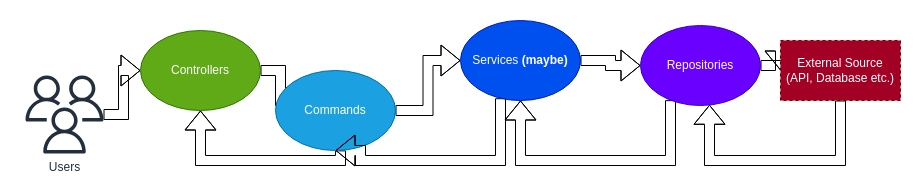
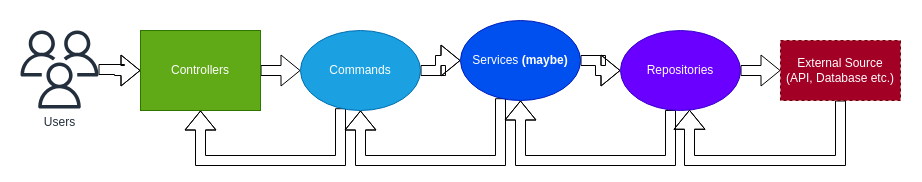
  <mxCell id="0" />
  <mxCell id="1" parent="0" />
  <mxCell id="2" style="edgeStyle=orthogonalEdgeStyle;shape=flexArrow;rounded=0;orthogonalLoop=1;jettySize=auto;html=1;entryX=0;entryY=0.5;entryDx=0;entryDy=0;" edge="1" parent="1" source="3" target="8"><mxGeometry relative="1" as="geometry" /></mxCell>
- <mxCell id="3" value="Controllers" style="ellipse;whiteSpace=wrap;html=1;fillColor=#60a917;strokeColor=#2D7600;fontColor=#ffffff;" vertex="1" parent="1"><mxGeometry x="140" width="120" height="80" as="geometry" y="30" /></mxCell>
+ <mxCell id="3" value="Controllers" style="whiteSpace=wrap;html=1;fillColor=#60a917;strokeColor=#2D7600;fontColor=#ffffff;rounded=0;" vertex="1" parent="1"><mxGeometry x="140" width="120" height="80" as="geometry" y="30" /></mxCell>
  <mxCell id="4" style="edgeStyle=orthogonalEdgeStyle;rounded=0;orthogonalLoop=1;jettySize=auto;html=1;shape=flexArrow;" edge="1" parent="1" source="5" target="3"><mxGeometry relative="1" as="geometry" /></mxCell>
- <mxCell id="5" value="Users" style="sketch=0;outlineConnect=0;fontColor=#232F3E;gradientColor=none;fillColor=#232F3D;strokeColor=none;dashed=0;verticalLabelPosition=bottom;verticalAlign=top;align=center;html=1;fontSize=12;fontStyle=0;aspect=fixed;pointerEvents=1;shape=mxgraph.aws4.users;" vertex="1" parent="1"><mxGeometry x="25" y="75" width="78" height="78" as="geometry" /></mxCell>
+ <mxCell id="5" value="Users" style="sketch=0;outlineConnect=0;fontColor=#232F3E;gradientColor=none;fillColor=#232F3D;strokeColor=none;dashed=0;verticalLabelPosition=bottom;verticalAlign=top;align=center;html=1;fontSize=12;fontStyle=0;aspect=fixed;pointerEvents=1;shape=mxgraph.aws4.users;" vertex="1" parent="1"><mxGeometry width="78" height="78" as="geometry" x="20" y="30" /></mxCell>
  <mxCell id="6" style="edgeStyle=orthogonalEdgeStyle;shape=flexArrow;rounded=0;orthogonalLoop=1;jettySize=auto;html=1;entryX=0;entryY=0.5;entryDx=0;entryDy=0;" edge="1" parent="1" source="8" target="11"><mxGeometry relative="1" as="geometry" /></mxCell>
  <mxCell id="7" style="edgeStyle=orthogonalEdgeStyle;shape=flexArrow;rounded=0;orthogonalLoop=1;jettySize=auto;html=1;entryX=0.5;entryY=1;entryDx=0;entryDy=0;" edge="1" parent="1" source="8" target="3"><mxGeometry relative="1" as="geometry"><Array as="points"><mxPoint x="340" y="160" /><mxPoint x="200" y="160" /></Array></mxGeometry></mxCell>
- <mxCell id="8" value="Commands" style="ellipse;whiteSpace=wrap;html=1;fillColor=#1ba1e2;strokeColor=#006EAF;fontColor=#ffffff;" vertex="1" parent="1"><mxGeometry x="275" y="70" width="120" height="80" as="geometry" /></mxCell>
+ <mxCell id="8" value="Commands" style="ellipse;whiteSpace=wrap;html=1;fillColor=#1ba1e2;strokeColor=#006EAF;fontColor=#ffffff;" vertex="1" parent="1"><mxGeometry x="300" width="120" height="80" as="geometry" y="30" /></mxCell>
  <mxCell id="9" style="edgeStyle=orthogonalEdgeStyle;shape=flexArrow;rounded=0;orthogonalLoop=1;jettySize=auto;html=1;entryX=0;entryY=0.5;entryDx=0;entryDy=0;" edge="1" parent="1" source="11" target="14"><mxGeometry relative="1" as="geometry" /></mxCell>
  <mxCell id="10" style="edgeStyle=orthogonalEdgeStyle;shape=flexArrow;rounded=0;orthogonalLoop=1;jettySize=auto;html=1;entryX=0.5;entryY=1;entryDx=0;entryDy=0;" edge="1" parent="1" source="11" target="8"><mxGeometry relative="1" as="geometry"><Array as="points"><mxPoint x="500" y="160" /><mxPoint x="360" y="160" /></Array></mxGeometry></mxCell>
  <mxCell id="11" value="Services&amp;nbsp;&lt;b&gt;(maybe)&lt;/b&gt;" style="ellipse;whiteSpace=wrap;html=1;fillColor=#0050ef;strokeColor=#001DBC;fontColor=#ffffff;" vertex="1" parent="1"><mxGeometry x="460" y="20" width="120" height="80" as="geometry" /></mxCell>
  <mxCell id="12" style="edgeStyle=orthogonalEdgeStyle;shape=flexArrow;rounded=0;orthogonalLoop=1;jettySize=auto;html=1;entryX=0;entryY=0.5;entryDx=0;entryDy=0;" edge="1" parent="1" source="14" target="16"><mxGeometry relative="1" as="geometry" /></mxCell>
  <mxCell id="13" style="edgeStyle=orthogonalEdgeStyle;shape=flexArrow;rounded=0;orthogonalLoop=1;jettySize=auto;html=1;entryX=0.5;entryY=1;entryDx=0;entryDy=0;" edge="1" parent="1" source="14" target="11"><mxGeometry relative="1" as="geometry"><Array as="points"><mxPoint x="670" y="160" /><mxPoint x="520" y="160" /></Array></mxGeometry></mxCell>
- <mxCell id="14" value="Repositories" style="ellipse;whiteSpace=wrap;html=1;fillColor=#6a00ff;strokeColor=#3700CC;fontColor=#ffffff;" vertex="1" parent="1"><mxGeometry x="640" y="25" width="120" height="80" as="geometry" /></mxCell>
+ <mxCell id="14" value="Repositories" style="ellipse;whiteSpace=wrap;html=1;fillColor=#6a00ff;strokeColor=#3700CC;fontColor=#ffffff;" vertex="1" parent="1"><mxGeometry x="620" width="120" height="80" as="geometry" y="30" /></mxCell>
  <mxCell id="15" style="edgeStyle=elbowEdgeStyle;shape=flexArrow;rounded=0;orthogonalLoop=1;jettySize=auto;html=1;entryX=0.575;entryY=0.991;entryDx=0;entryDy=0;entryPerimeter=0;exitX=0.5;exitY=1;exitDx=0;exitDy=0;" edge="1" parent="1" source="16" target="14"><mxGeometry relative="1" as="geometry"><Array as="points"><mxPoint x="780" y="160" /></Array></mxGeometry></mxCell>
  <mxCell id="16" value="External Source&lt;br&gt;(API, Database etc.)" style="rounded=0;whiteSpace=wrap;html=1;fillColor=#a20025;fontColor=#ffffff;strokeColor=#6F0000;dashed=1;" vertex="1" parent="1"><mxGeometry x="780" y="40" width="120" height="60" as="geometry" /></mxCell>
